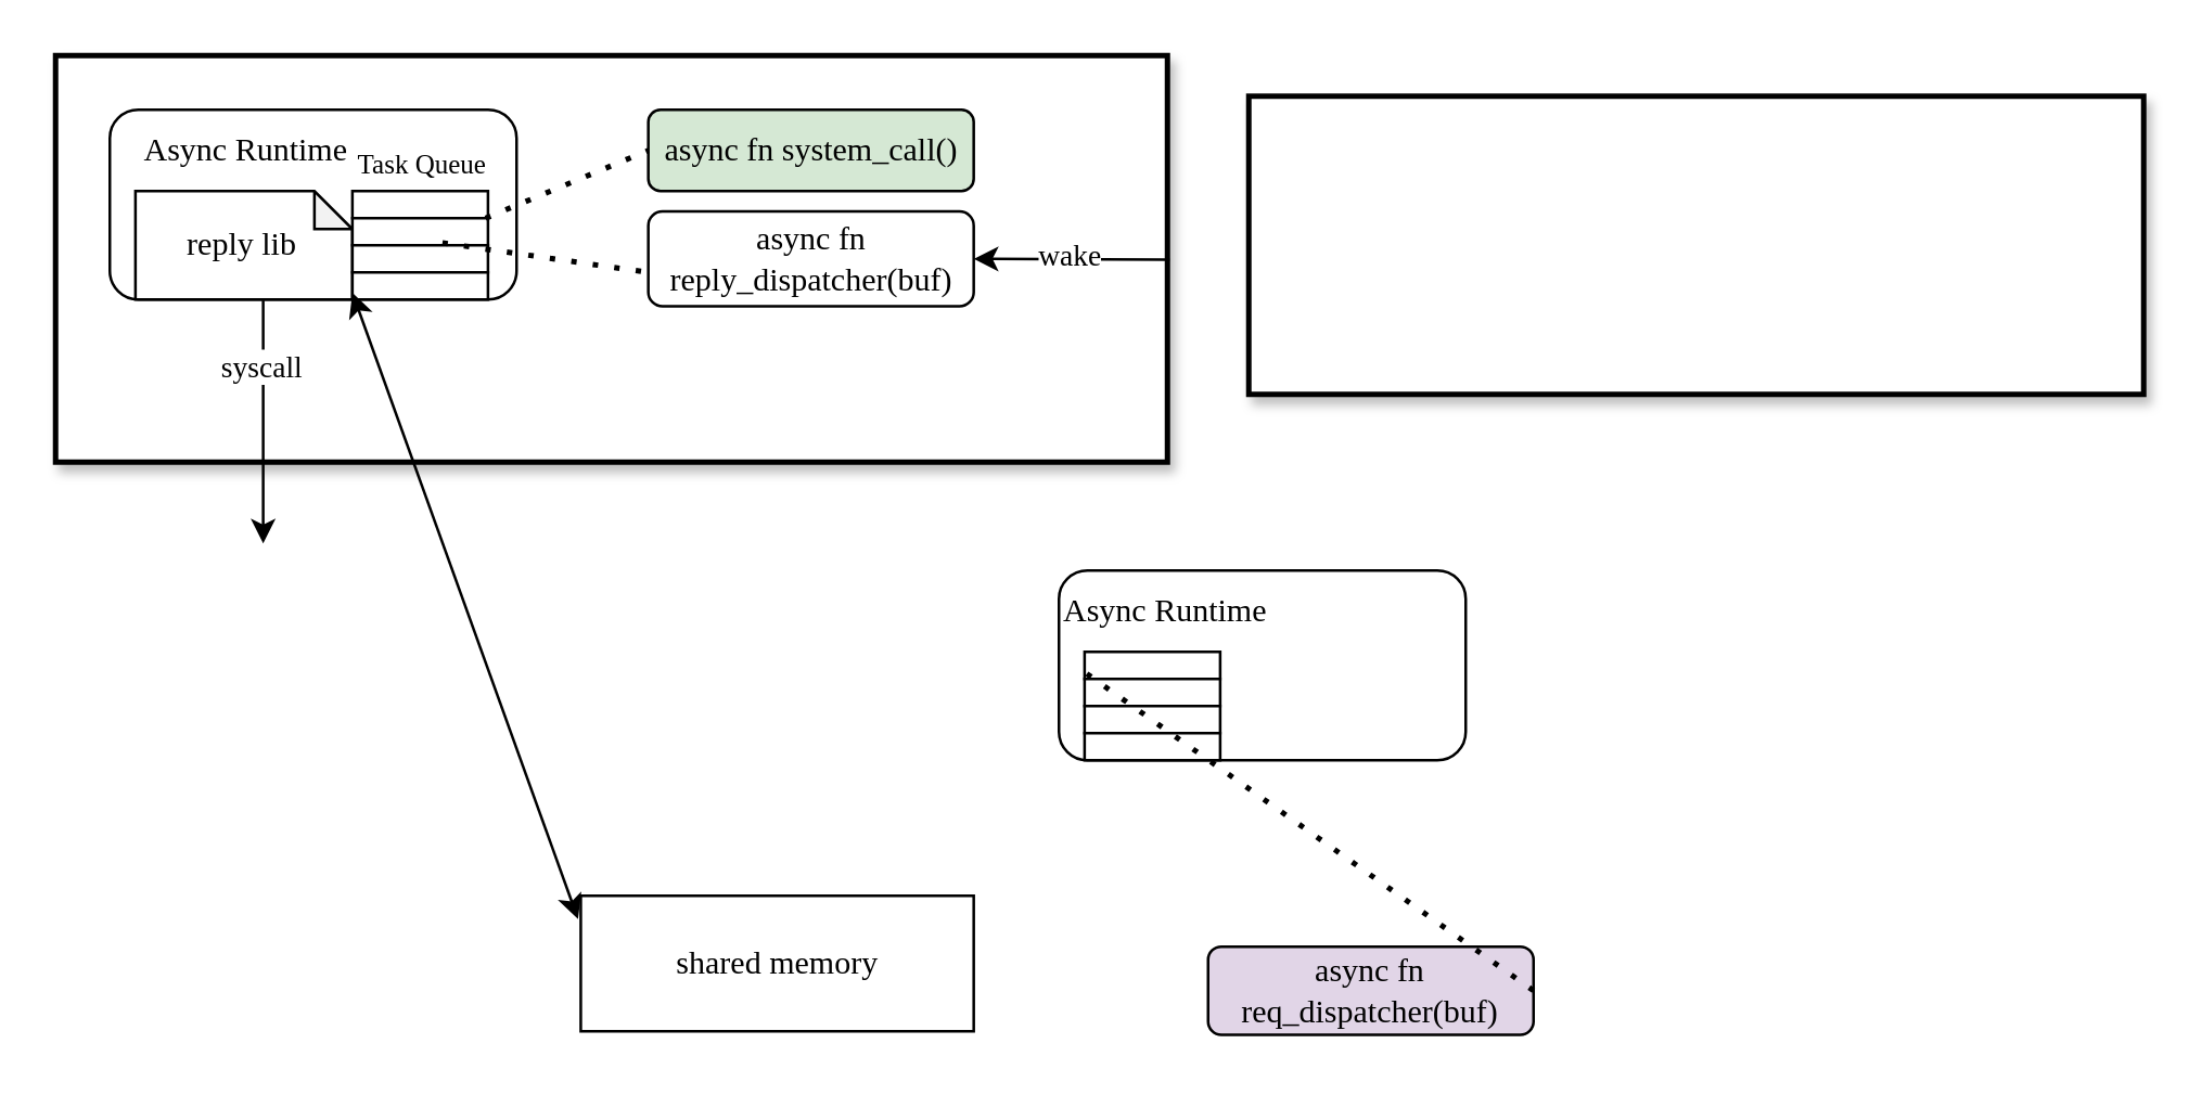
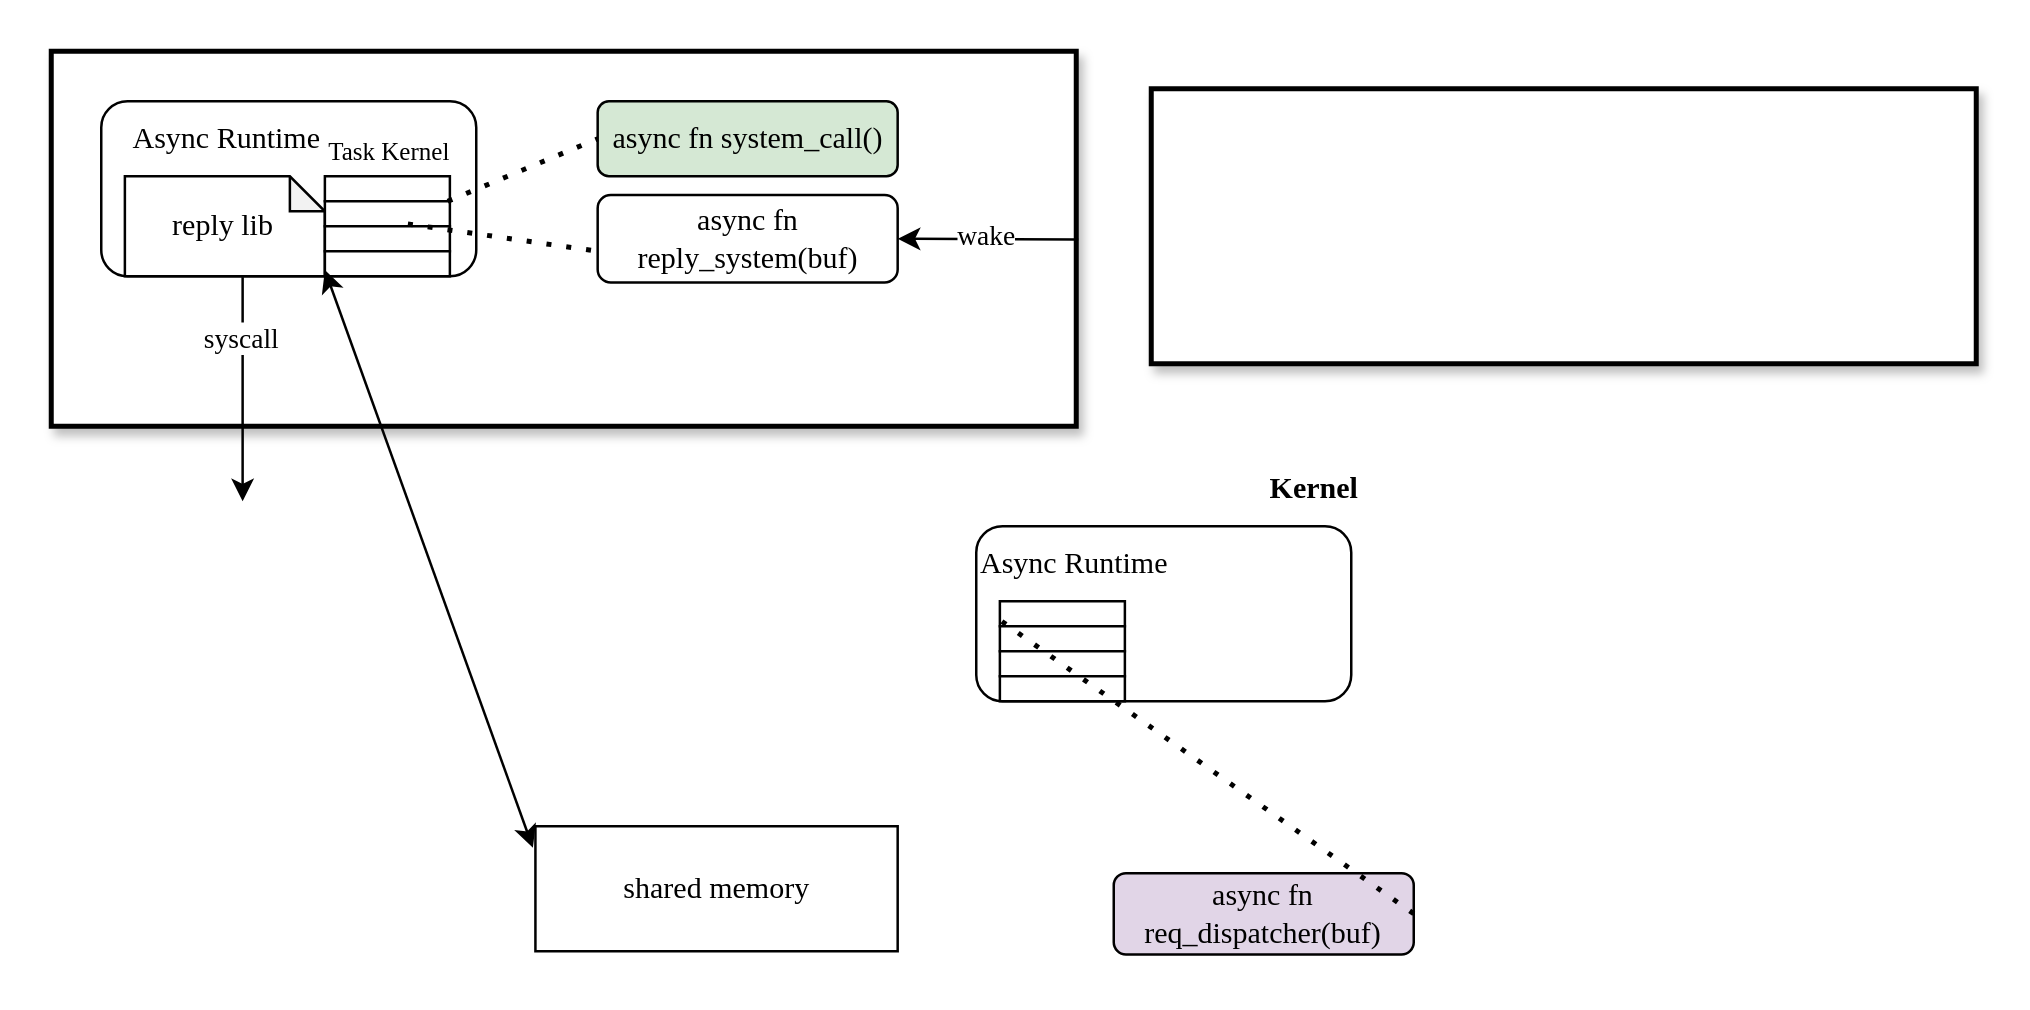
  <mxCell id="0" />
  <mxCell id="1" parent="0" />
  <mxCell id="2" value="" style="rounded=0;whiteSpace=wrap;html=1;strokeWidth=2;container=0;shadow=1;" vertex="1" parent="1"><mxGeometry x="20" y="20" width="410" height="150" as="geometry" /></mxCell>
  <mxCell id="3" value="&lt;font face=&quot;Times New Roman&quot;&gt;&lt;b&gt;User Thread&lt;/b&gt;&lt;/font&gt;" style="text;html=1;align=center;verticalAlign=middle;resizable=0;points=[];autosize=1;strokeColor=none;fillColor=none;" vertex="1" parent="1"><mxGeometry x="475" y="30.25" width="90" height="30" as="geometry" /></mxCell>
  <mxCell id="4" value="" style="rounded=0;whiteSpace=wrap;html=1;strokeWidth=2;container=0;shadow=1;" vertex="1" parent="1"><mxGeometry x="460" y="35" width="330" height="110" as="geometry" /></mxCell>
+ <mxCell id="5" value="&lt;font face=&quot;Times New Roman&quot;&gt;&lt;b&gt;Kernel&lt;/b&gt;&lt;/font&gt;" style="text;html=1;align=center;verticalAlign=middle;resizable=0;points=[];autosize=1;strokeColor=none;fillColor=none;" vertex="1" parent="1"><mxGeometry x="495" y="180" width="60" height="30" as="geometry" /></mxCell>
  <mxCell id="6" value="&lt;font face=&quot;Times New Roman&quot;&gt;async fn system_call()&lt;/font&gt;" style="rounded=1;whiteSpace=wrap;html=1;fillColor=#d5e8d4;" vertex="1" parent="1"><mxGeometry x="238.57" y="40" width="120" height="30" as="geometry" /></mxCell>
  <mxCell id="7" value="" style="rounded=1;whiteSpace=wrap;html=1;" vertex="1" parent="1"><mxGeometry x="40" y="40" width="150" height="70" as="geometry" /></mxCell>
- <mxCell id="8" value="&lt;font face=&quot;Times New Roman&quot;&gt;async fn reply_dispatcher(buf)&lt;/font&gt;" style="rounded=1;whiteSpace=wrap;html=1;" vertex="1" parent="1"><mxGeometry x="238.57" y="77.5" width="120" height="35" as="geometry" /></mxCell>
+ <mxCell id="8" value="&lt;font face=&quot;Times New Roman&quot;&gt;async fn reply_system(buf)&lt;/font&gt;" style="rounded=1;whiteSpace=wrap;html=1;" vertex="1" parent="1"><mxGeometry x="238.57" y="77.5" width="120" height="35" as="geometry" /></mxCell>
  <mxCell id="9" value="&lt;font face=&quot;Times New Roman&quot;&gt;Async Runtime&lt;/font&gt;" style="text;html=1;align=center;verticalAlign=middle;resizable=0;points=[];autosize=1;strokeColor=none;fillColor=none;" vertex="1" parent="1"><mxGeometry x="40" y="40" width="100" height="30" as="geometry" /></mxCell>
  <mxCell id="10" value="" style="endArrow=classic;html=1;rounded=0;exitX=0.377;exitY=1.005;exitDx=0;exitDy=0;exitPerimeter=0;entryX=0.5;entryY=0;entryDx=0;entryDy=0;" edge="1" parent="1" source="7"><mxGeometry width="50" height="50" relative="1" as="geometry"><mxPoint x="310" y="240" as="sourcePoint" /><mxPoint x="96.555" y="200" as="targetPoint" /></mxGeometry></mxCell>
  <mxCell id="11" value="&lt;font face=&quot;Times New Roman&quot;&gt;syscall&lt;/font&gt;" style="edgeLabel;html=1;align=center;verticalAlign=middle;resizable=0;points=[];" vertex="1" connectable="0" parent="10"><mxGeometry x="-0.468" y="-1" relative="1" as="geometry"><mxPoint as="offset" /></mxGeometry></mxCell>
  <mxCell id="12" value="&lt;font face=&quot;Times New Roman&quot;&gt;async fn req_&lt;/font&gt;&lt;span style=&quot;font-family: &amp;quot;Times New Roman&amp;quot;;&quot;&gt;dispatcher&lt;/span&gt;&lt;font face=&quot;Times New Roman&quot;&gt;(buf)&lt;/font&gt;" style="rounded=1;whiteSpace=wrap;html=1;fillColor=#e1d5e7;" vertex="1" parent="1"><mxGeometry x="445" y="348.75" width="120" height="32.5" as="geometry" /></mxCell>
  <mxCell id="13" value="&lt;font face=&quot;Times New Roman&quot;&gt;reply lib&lt;/font&gt;" style="shape=note;whiteSpace=wrap;html=1;backgroundOutline=1;darkOpacity=0.05;size=14;" vertex="1" parent="1"><mxGeometry x="49.45" y="70" width="80" height="40" as="geometry" /></mxCell>
  <mxCell id="14" value="" style="rounded=0;whiteSpace=wrap;html=1;" vertex="1" parent="1"><mxGeometry x="129.45" y="70" width="50" height="10" as="geometry" /></mxCell>
  <mxCell id="15" value="" style="rounded=0;whiteSpace=wrap;html=1;" vertex="1" parent="1"><mxGeometry x="129.45" y="80" width="50" height="10" as="geometry" /></mxCell>
  <mxCell id="16" value="" style="rounded=0;whiteSpace=wrap;html=1;" vertex="1" parent="1"><mxGeometry x="129.45" y="90" width="50" height="10" as="geometry" /></mxCell>
  <mxCell id="17" value="" style="rounded=0;whiteSpace=wrap;html=1;" vertex="1" parent="1"><mxGeometry x="129.45" y="100" width="50" height="10" as="geometry" /></mxCell>
- <mxCell id="18" value="&lt;font style=&quot;font-size: 10px;&quot; face=&quot;Times New Roman&quot;&gt;Task Queue&lt;/font&gt;" style="text;html=1;align=center;verticalAlign=middle;resizable=0;points=[];autosize=1;strokeColor=none;fillColor=none;" vertex="1" parent="1"><mxGeometry x="120" y="45" width="70" height="30" as="geometry" /></mxCell>
+ <mxCell id="18" value="&lt;font style=&quot;font-size: 10px;&quot; face=&quot;Times New Roman&quot;&gt;Task Kernel&lt;/font&gt;" style="text;html=1;align=center;verticalAlign=middle;resizable=0;points=[];autosize=1;strokeColor=none;fillColor=none;" vertex="1" parent="1"><mxGeometry x="120" y="45" width="70" height="30" as="geometry" /></mxCell>
  <mxCell id="19" value="" style="rounded=1;whiteSpace=wrap;html=1;" vertex="1" parent="1"><mxGeometry x="390" y="210" width="150" height="70" as="geometry" /></mxCell>
  <mxCell id="20" value="&lt;font face=&quot;Times New Roman&quot;&gt;Async Runtime&lt;/font&gt;" style="text;html=1;align=center;verticalAlign=middle;resizable=0;points=[];autosize=1;strokeColor=none;fillColor=none;" vertex="1" parent="1"><mxGeometry x="379.45" y="210" width="100" height="30" as="geometry" /></mxCell>
  <mxCell id="21" value="" style="rounded=0;whiteSpace=wrap;html=1;" vertex="1" parent="1"><mxGeometry x="399.45" y="240" width="50" height="10" as="geometry" /></mxCell>
  <mxCell id="22" value="" style="rounded=0;whiteSpace=wrap;html=1;" vertex="1" parent="1"><mxGeometry x="399.45" y="250" width="50" height="10" as="geometry" /></mxCell>
  <mxCell id="23" value="" style="rounded=0;whiteSpace=wrap;html=1;" vertex="1" parent="1"><mxGeometry x="399.45" y="260" width="50" height="10" as="geometry" /></mxCell>
  <mxCell id="24" value="" style="rounded=0;whiteSpace=wrap;html=1;" vertex="1" parent="1"><mxGeometry x="399.45" y="270" width="50" height="10" as="geometry" /></mxCell>
  <mxCell id="25" value="" style="endArrow=none;dashed=1;html=1;dashPattern=1 3;strokeWidth=2;rounded=0;entryX=0;entryY=0.5;entryDx=0;entryDy=0;" edge="1" parent="1" target="6"><mxGeometry width="50" height="50" relative="1" as="geometry"><mxPoint x="178.57" y="80" as="sourcePoint" /><mxPoint x="358.57" y="120" as="targetPoint" /></mxGeometry></mxCell>
  <mxCell id="26" value="" style="endArrow=none;dashed=1;html=1;dashPattern=1 3;strokeWidth=2;rounded=0;exitX=0.664;exitY=-0.089;exitDx=0;exitDy=0;exitPerimeter=0;" edge="1" parent="1" source="16"><mxGeometry width="50" height="50" relative="1" as="geometry"><mxPoint x="308.57" y="170" as="sourcePoint" /><mxPoint x="238.57" y="100" as="targetPoint" /></mxGeometry></mxCell>
  <mxCell id="27" value="" style="endArrow=none;dashed=1;html=1;dashPattern=1 3;strokeWidth=2;rounded=0;exitX=1;exitY=0.5;exitDx=0;exitDy=0;entryX=0;entryY=0.75;entryDx=0;entryDy=0;" edge="1" parent="1" source="12" target="21"><mxGeometry width="50" height="50" relative="1" as="geometry"><mxPoint x="339.45" y="247.5" as="sourcePoint" /><mxPoint x="379.45" y="147.5" as="targetPoint" /></mxGeometry></mxCell>
  <mxCell id="28" value="" style="endArrow=classic;html=1;rounded=0;exitX=0;exitY=0.5;exitDx=0;exitDy=0;entryX=1;entryY=0.5;entryDx=0;entryDy=0;" edge="1" parent="1" target="8"><mxGeometry width="50" height="50" relative="1" as="geometry"><mxPoint x="430.79" y="95.25" as="sourcePoint" /><mxPoint x="358.57" y="120" as="targetPoint" /></mxGeometry></mxCell>
  <mxCell id="29" value="&lt;font face=&quot;Times New Roman&quot;&gt;wake&lt;/font&gt;" style="edgeLabel;html=1;align=center;verticalAlign=middle;resizable=0;points=[];" vertex="1" connectable="0" parent="28"><mxGeometry x="0.019" y="-2" relative="1" as="geometry"><mxPoint as="offset" /></mxGeometry></mxCell>
  <mxCell id="30" value="&lt;font face=&quot;Times New Roman&quot;&gt;shared memory&lt;/font&gt;" style="rounded=0;whiteSpace=wrap;html=1;" vertex="1" parent="1"><mxGeometry x="213.67" y="330" width="144.9" height="50" as="geometry" /></mxCell>
  <mxCell id="31" value="" style="endArrow=classic;startArrow=classic;html=1;rounded=0;exitX=0;exitY=0.75;exitDx=0;exitDy=0;entryX=-0.007;entryY=0.172;entryDx=0;entryDy=0;entryPerimeter=0;" edge="1" parent="1" source="17" target="30"><mxGeometry width="50" height="50" relative="1" as="geometry"><mxPoint x="240" y="240" as="sourcePoint" /><mxPoint x="290" y="190" as="targetPoint" /></mxGeometry></mxCell>
